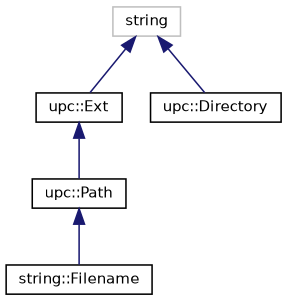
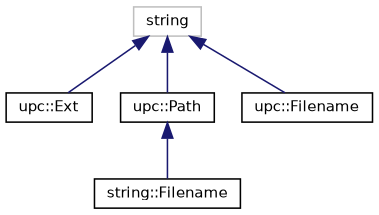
  digraph {
    rankdir=TB
    node [color=black fillcolor=white fontname=Helvetica fontsize=10 shape=record style=filled]
    edge [color=midnightblue dir=back fontname=Helvetica fontsize=10 labelfontname=Helvetica labelfontsize=10 style=solid]
    n1 [color=grey75 height=0.2 label=string width=0.4]
    n2 [height=0.2 label="upc::Ext" width=0.4]
    n3 [height=0.2 label="upc::Path" width=0.4]
-   n4 [height=0.2 label="upc::Directory" width=0.4]
+   n4 [height=0.2 label="upc::Filename" width=0.4]
    n5 [height=0.2 label="string::Filename" width=0.4]
    n1 -> n2
-   n2 -> n3
+   n1 -> n3
    n1 -> n4
    n3 -> n5
  }
